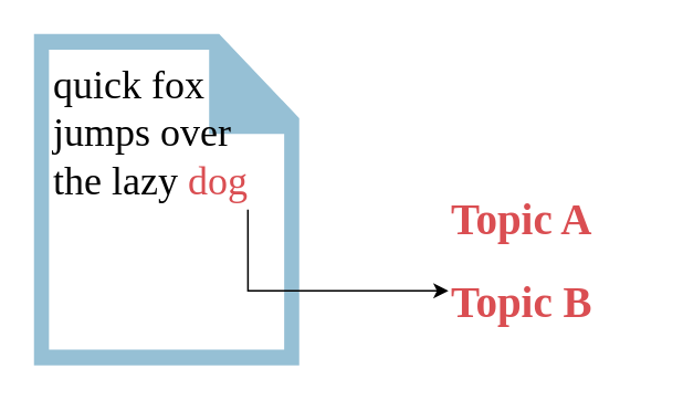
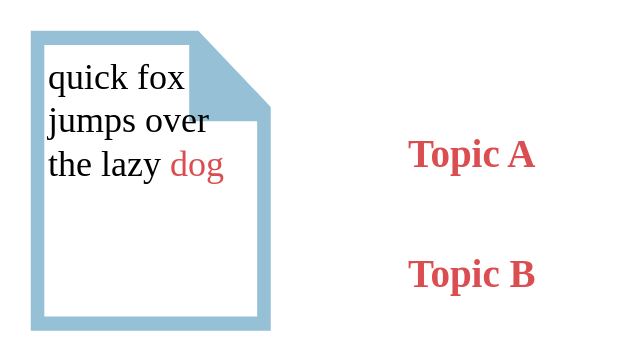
  <mxCell id="0" />
  <mxCell id="1" parent="0" />
  <mxCell id="2" value="" style="group" vertex="1" connectable="0" parent="1"><mxGeometry x="20" y="20" width="160" height="200" as="geometry" /></mxCell>
  <mxCell id="3" value="" style="pointerEvents=1;shadow=0;dashed=0;html=1;strokeColor=none;labelPosition=center;verticalLabelPosition=bottom;verticalAlign=top;outlineConnect=0;align=center;shape=mxgraph.office.concepts.document_blank;fontColor=#96C0D5;labelBorderColor=#96C0D5;fillColor=#96C0D5;" vertex="1" parent="2"><mxGeometry width="160" height="200" as="geometry" /></mxCell>
  <mxCell id="4" value="&lt;div style=&quot;font-size: 24px&quot; align=&quot;left&quot;&gt;quick fox &lt;br style=&quot;font-size: 24px&quot;&gt;&lt;/div&gt;&lt;div style=&quot;font-size: 24px&quot; align=&quot;left&quot;&gt;jumps over &lt;br style=&quot;font-size: 24px&quot;&gt;&lt;/div&gt;&lt;div style=&quot;font-size: 24px&quot; align=&quot;left&quot;&gt;the lazy &lt;font color=&quot;#DA4E52&quot;&gt;dog&lt;/font&gt;&lt;/div&gt;" style="text;html=1;align=left;verticalAlign=middle;resizable=0;points=[];autosize=1;fontSize=24;spacingLeft=5;fontFamily=Palatino Linotype;" vertex="1" parent="2"><mxGeometry x="5" y="15" width="150" height="90" as="geometry" /></mxCell>
- <mxCell id="5" value="&lt;font style=&quot;font-size: 26px;&quot; color=&quot;#DA4E52&quot;&gt;&lt;font style=&quot;font-size: 26px;&quot;&gt;&lt;b style=&quot;font-size: 26px;&quot;&gt;Topic A&lt;/b&gt;&lt;br style=&quot;font-size: 26px;&quot;&gt;&lt;/font&gt;&lt;/font&gt;" style="text;whiteSpace=wrap;html=1;fontSize=26;fontFamily=Palatino Linotype;" vertex="1" parent="1"><mxGeometry x="270" y="110" width="120" height="30" as="geometry" /></mxCell>
- <mxCell id="6" style="edgeStyle=orthogonalEdgeStyle;rounded=0;orthogonalLoop=1;jettySize=auto;html=1;exitX=0;exitY=0.5;exitDx=0;exitDy=0;entryX=0.827;entryY=1.011;entryDx=0;entryDy=0;entryPerimeter=0;fontSize=26;fontColor=#96C0D5;startArrow=classic;startFill=1;endArrow=none;endFill=0;" edge="1" parent="1" source="7" target="4"><mxGeometry relative="1" as="geometry" /></mxCell>
+ <mxCell id="5" value="&lt;font style=&quot;font-size: 26px;&quot; color=&quot;#DA4E52&quot;&gt;&lt;font style=&quot;font-size: 26px;&quot;&gt;&lt;b style=&quot;font-size: 26px;&quot;&gt;Topic A&lt;/b&gt;&lt;br style=&quot;font-size: 26px;&quot;&gt;&lt;/font&gt;&lt;/font&gt;" style="text;whiteSpace=wrap;html=1;fontSize=26;fontFamily=Palatino Linotype;" vertex="1" parent="1"><mxGeometry x="270" y="80" width="120" height="30" as="geometry" /></mxCell>
  <mxCell id="7" value="&lt;font style=&quot;font-size: 26px&quot; color=&quot;#DA4E52&quot;&gt;&lt;font style=&quot;font-size: 26px&quot;&gt;&lt;b style=&quot;font-size: 26px&quot;&gt;Topic B&lt;/b&gt;&lt;br style=&quot;font-size: 26px&quot;&gt;&lt;/font&gt;&lt;/font&gt;" style="text;whiteSpace=wrap;html=1;fontSize=26;fontFamily=Palatino Linotype;" vertex="1" parent="1"><mxGeometry x="270" y="160" width="120" height="30" as="geometry" /></mxCell>
